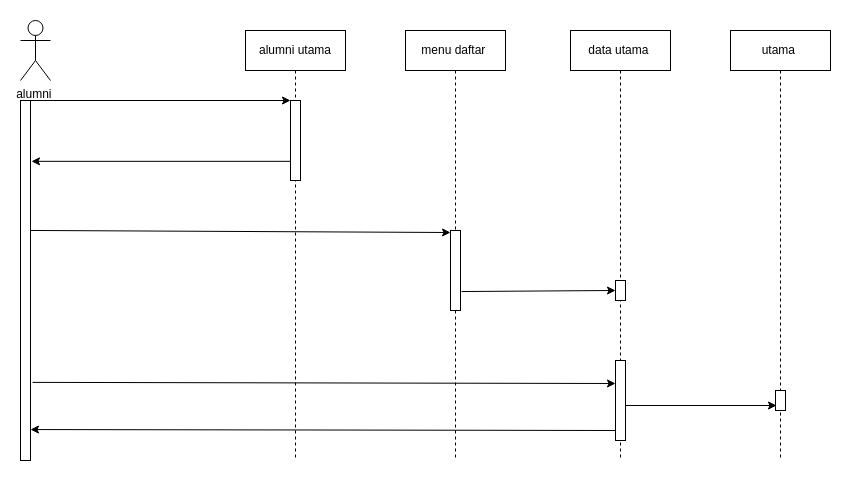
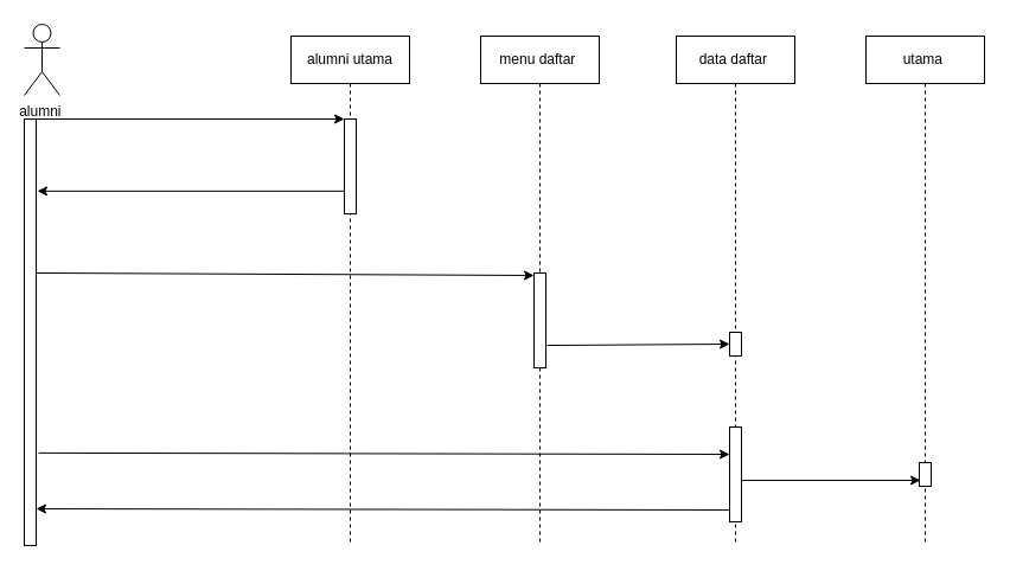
  <mxCell id="0" />
  <mxCell id="1" parent="0" />
  <mxCell id="2" value="" style="endArrow=classic;html=1;rounded=0;entryX=0.1;entryY=0.75;entryDx=0;entryDy=0;entryPerimeter=0;" parent="1" target="13" edge="1"><mxGeometry width="50" height="50" relative="1" as="geometry"><mxPoint x="620" y="405" as="sourcePoint" /><mxPoint x="440" y="290" as="targetPoint" /></mxGeometry></mxCell>
  <mxCell id="3" value="" style="endArrow=classic;html=1;rounded=0;entryX=1;entryY=0.914;entryDx=0;entryDy=0;entryPerimeter=0;exitX=0.1;exitY=0.875;exitDx=0;exitDy=0;exitPerimeter=0;" parent="1" source="10" target="8" edge="1"><mxGeometry width="50" height="50" relative="1" as="geometry"><mxPoint x="610" y="429" as="sourcePoint" /><mxPoint x="30" y="435.16" as="targetPoint" /></mxGeometry></mxCell>
  <mxCell id="4" value="menu daftar&amp;nbsp;" style="shape=umlLifeline;perimeter=lifelinePerimeter;whiteSpace=wrap;html=1;container=1;collapsible=0;recursiveResize=0;outlineConnect=0;" parent="1" vertex="1"><mxGeometry x="405" y="30" width="100" height="430" as="geometry" /></mxCell>
  <mxCell id="5" value="" style="html=1;points=[];perimeter=orthogonalPerimeter;" parent="4" vertex="1"><mxGeometry x="45" y="200" width="10" height="80" as="geometry" /></mxCell>
  <mxCell id="6" value="alumni utama" style="shape=umlLifeline;perimeter=lifelinePerimeter;whiteSpace=wrap;html=1;container=1;collapsible=0;recursiveResize=0;outlineConnect=0;" parent="1" vertex="1"><mxGeometry x="245" y="30" width="100" height="430" as="geometry" /></mxCell>
  <mxCell id="7" value="" style="html=1;points=[];perimeter=orthogonalPerimeter;" parent="6" vertex="1"><mxGeometry x="45" y="70" width="10" height="80" as="geometry" /></mxCell>
  <mxCell id="8" value="" style="html=1;points=[];perimeter=orthogonalPerimeter;" parent="1" vertex="1"><mxGeometry x="20" y="100" width="10" height="360" as="geometry" /></mxCell>
- <mxCell id="9" value="data utama&amp;nbsp;" style="shape=umlLifeline;perimeter=lifelinePerimeter;whiteSpace=wrap;html=1;container=1;collapsible=0;recursiveResize=0;outlineConnect=0;" parent="1" vertex="1"><mxGeometry x="570" y="30" width="100" height="430" as="geometry" /></mxCell>
+ <mxCell id="9" value="data daftar&amp;nbsp;" style="shape=umlLifeline;perimeter=lifelinePerimeter;whiteSpace=wrap;html=1;container=1;collapsible=0;recursiveResize=0;outlineConnect=0;" parent="1" vertex="1"><mxGeometry x="570" y="30" width="100" height="430" as="geometry" /></mxCell>
  <mxCell id="10" value="" style="html=1;points=[];perimeter=orthogonalPerimeter;" parent="9" vertex="1"><mxGeometry x="45" y="330" width="10" height="80" as="geometry" /></mxCell>
  <mxCell id="11" value="" style="html=1;points=[];perimeter=orthogonalPerimeter;" parent="9" vertex="1"><mxGeometry x="45" y="250" width="10" height="20" as="geometry" /></mxCell>
  <mxCell id="12" value="utama&amp;nbsp;" style="shape=umlLifeline;perimeter=lifelinePerimeter;whiteSpace=wrap;html=1;container=1;collapsible=0;recursiveResize=0;outlineConnect=0;" parent="1" vertex="1"><mxGeometry x="730" y="30" width="100" height="430" as="geometry" /></mxCell>
  <mxCell id="13" value="" style="html=1;points=[];perimeter=orthogonalPerimeter;" parent="12" vertex="1"><mxGeometry x="45" y="360" width="10" height="20" as="geometry" /></mxCell>
  <mxCell id="14" value="alumni&amp;nbsp;" style="shape=umlActor;verticalLabelPosition=bottom;verticalAlign=top;html=1;outlineConnect=0;" parent="1" vertex="1"><mxGeometry x="20" y="20" width="30" height="60" as="geometry" /></mxCell>
  <mxCell id="15" value="" style="endArrow=classic;html=1;rounded=0;" parent="1" edge="1"><mxGeometry width="50" height="50" relative="1" as="geometry"><mxPoint x="20" y="100" as="sourcePoint" /><mxPoint x="290" y="100" as="targetPoint" /></mxGeometry></mxCell>
  <mxCell id="16" value="" style="endArrow=classic;html=1;rounded=0;entryX=1.1;entryY=0.169;entryDx=0;entryDy=0;entryPerimeter=0;" parent="1" source="7" target="8" edge="1"><mxGeometry width="50" height="50" relative="1" as="geometry"><mxPoint x="390" y="140" as="sourcePoint" /><mxPoint x="440" y="90" as="targetPoint" /></mxGeometry></mxCell>
  <mxCell id="17" value="" style="endArrow=classic;html=1;rounded=0;exitX=1;exitY=0.361;exitDx=0;exitDy=0;exitPerimeter=0;entryX=0;entryY=0.025;entryDx=0;entryDy=0;entryPerimeter=0;" parent="1" source="8" target="5" edge="1"><mxGeometry width="50" height="50" relative="1" as="geometry"><mxPoint x="390" y="140" as="sourcePoint" /><mxPoint x="440" y="90" as="targetPoint" /></mxGeometry></mxCell>
  <mxCell id="18" value="" style="endArrow=classic;html=1;rounded=0;exitX=1.1;exitY=0.763;exitDx=0;exitDy=0;exitPerimeter=0;" parent="1" source="5" edge="1"><mxGeometry width="50" height="50" relative="1" as="geometry"><mxPoint x="469" y="290" as="sourcePoint" /><mxPoint x="615" y="290" as="targetPoint" /></mxGeometry></mxCell>
  <mxCell id="19" value="" style="endArrow=classic;html=1;rounded=0;exitX=1.2;exitY=0.783;exitDx=0;exitDy=0;exitPerimeter=0;" parent="1" source="8" edge="1"><mxGeometry width="50" height="50" relative="1" as="geometry"><mxPoint x="38" y="382.96" as="sourcePoint" /><mxPoint x="615" y="383" as="targetPoint" /></mxGeometry></mxCell>
